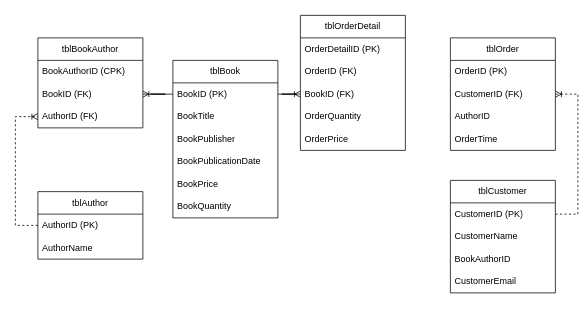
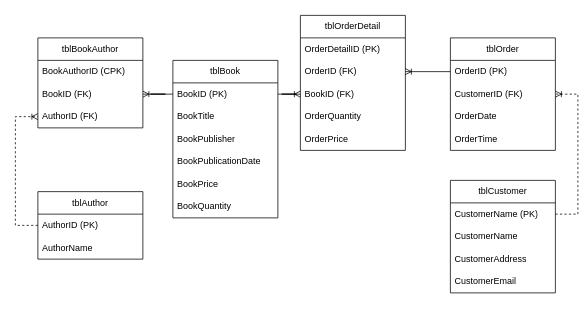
  <mxCell id="0" />
  <mxCell id="1" parent="0" />
  <mxCell id="2" value="tblBook" style="swimlane;fontStyle=0;childLayout=stackLayout;horizontal=1;startSize=30;horizontalStack=0;resizeParent=1;resizeParentMax=0;resizeLast=0;collapsible=1;marginBottom=0;whiteSpace=wrap;html=1;" parent="1" vertex="1"><mxGeometry x="230" y="80" width="140" height="210" as="geometry" /></mxCell>
  <mxCell id="3" value="BookID (PK)" style="text;strokeColor=none;fillColor=none;align=left;verticalAlign=middle;spacingLeft=4;spacingRight=4;overflow=hidden;points=[[0,0.5],[1,0.5]];portConstraint=eastwest;rotatable=0;whiteSpace=wrap;html=1;" parent="2" vertex="1"><mxGeometry y="30" width="140" height="30" as="geometry" /></mxCell>
  <mxCell id="4" value="BookTitle" style="text;strokeColor=none;fillColor=none;align=left;verticalAlign=middle;spacingLeft=4;spacingRight=4;overflow=hidden;points=[[0,0.5],[1,0.5]];portConstraint=eastwest;rotatable=0;whiteSpace=wrap;html=1;" parent="2" vertex="1"><mxGeometry y="60" width="140" height="30" as="geometry" /></mxCell>
  <mxCell id="5" value="BookPublisher" style="text;strokeColor=none;fillColor=none;align=left;verticalAlign=middle;spacingLeft=4;spacingRight=4;overflow=hidden;points=[[0,0.5],[1,0.5]];portConstraint=eastwest;rotatable=0;whiteSpace=wrap;html=1;" parent="2" vertex="1"><mxGeometry y="90" width="140" height="30" as="geometry" /></mxCell>
  <mxCell id="6" value="BookPublicationDate" style="text;strokeColor=none;fillColor=none;align=left;verticalAlign=middle;spacingLeft=4;spacingRight=4;overflow=hidden;points=[[0,0.5],[1,0.5]];portConstraint=eastwest;rotatable=0;whiteSpace=wrap;html=1;" parent="2" vertex="1"><mxGeometry y="120" width="140" height="30" as="geometry" /></mxCell>
  <mxCell id="7" value="BookPrice" style="text;strokeColor=none;fillColor=none;align=left;verticalAlign=middle;spacingLeft=4;spacingRight=4;overflow=hidden;points=[[0,0.5],[1,0.5]];portConstraint=eastwest;rotatable=0;whiteSpace=wrap;html=1;" parent="2" vertex="1"><mxGeometry y="150" width="140" height="30" as="geometry" /></mxCell>
  <mxCell id="8" value="BookQuantity" style="text;strokeColor=none;fillColor=none;align=left;verticalAlign=middle;spacingLeft=4;spacingRight=4;overflow=hidden;points=[[0,0.5],[1,0.5]];portConstraint=eastwest;rotatable=0;whiteSpace=wrap;html=1;" parent="2" vertex="1"><mxGeometry y="180" width="140" height="30" as="geometry" /></mxCell>
  <mxCell id="9" value="tblAuthor" style="swimlane;fontStyle=0;childLayout=stackLayout;horizontal=1;startSize=30;horizontalStack=0;resizeParent=1;resizeParentMax=0;resizeLast=0;collapsible=1;marginBottom=0;whiteSpace=wrap;html=1;" parent="1" vertex="1"><mxGeometry x="50" y="255" width="140" height="90" as="geometry" /></mxCell>
  <mxCell id="10" value="&lt;div&gt;AuthorID (PK)&lt;/div&gt;" style="text;strokeColor=none;fillColor=none;align=left;verticalAlign=middle;spacingLeft=4;spacingRight=4;overflow=hidden;points=[[0,0.5],[1,0.5]];portConstraint=eastwest;rotatable=0;whiteSpace=wrap;html=1;" parent="9" vertex="1"><mxGeometry y="30" width="140" height="30" as="geometry" /></mxCell>
  <mxCell id="11" value="&lt;div&gt;AuthorName&lt;/div&gt;" style="text;strokeColor=none;fillColor=none;align=left;verticalAlign=middle;spacingLeft=4;spacingRight=4;overflow=hidden;points=[[0,0.5],[1,0.5]];portConstraint=eastwest;rotatable=0;whiteSpace=wrap;html=1;" parent="9" vertex="1"><mxGeometry y="60" width="140" height="30" as="geometry" /></mxCell>
  <mxCell id="12" value="tblOrder" style="swimlane;fontStyle=0;childLayout=stackLayout;horizontal=1;startSize=30;horizontalStack=0;resizeParent=1;resizeParentMax=0;resizeLast=0;collapsible=1;marginBottom=0;whiteSpace=wrap;html=1;" parent="1" vertex="1"><mxGeometry x="600" y="50" width="140" height="150" as="geometry" /></mxCell>
  <mxCell id="13" value="&lt;div&gt;OrderID (PK)&lt;/div&gt;" style="text;strokeColor=none;fillColor=none;align=left;verticalAlign=middle;spacingLeft=4;spacingRight=4;overflow=hidden;points=[[0,0.5],[1,0.5]];portConstraint=eastwest;rotatable=0;whiteSpace=wrap;html=1;" parent="12" vertex="1"><mxGeometry y="30" width="140" height="30" as="geometry" /></mxCell>
  <mxCell id="14" value="&lt;div&gt;CustomerID (FK)&lt;/div&gt;" style="text;strokeColor=none;fillColor=none;align=left;verticalAlign=middle;spacingLeft=4;spacingRight=4;overflow=hidden;points=[[0,0.5],[1,0.5]];portConstraint=eastwest;rotatable=0;whiteSpace=wrap;html=1;" parent="12" vertex="1"><mxGeometry y="60" width="140" height="30" as="geometry" /></mxCell>
- <mxCell id="15" value="AuthorID" style="text;strokeColor=none;fillColor=none;align=left;verticalAlign=middle;spacingLeft=4;spacingRight=4;overflow=hidden;points=[[0,0.5],[1,0.5]];portConstraint=eastwest;rotatable=0;whiteSpace=wrap;html=1;" parent="12" vertex="1"><mxGeometry y="90" width="140" height="30" as="geometry" /></mxCell>
+ <mxCell id="15" value="OrderDate" style="text;strokeColor=none;fillColor=none;align=left;verticalAlign=middle;spacingLeft=4;spacingRight=4;overflow=hidden;points=[[0,0.5],[1,0.5]];portConstraint=eastwest;rotatable=0;whiteSpace=wrap;html=1;" parent="12" vertex="1"><mxGeometry y="90" width="140" height="30" as="geometry" /></mxCell>
  <mxCell id="16" value="OrderTime" style="text;strokeColor=none;fillColor=none;align=left;verticalAlign=middle;spacingLeft=4;spacingRight=4;overflow=hidden;points=[[0,0.5],[1,0.5]];portConstraint=eastwest;rotatable=0;whiteSpace=wrap;html=1;" parent="12" vertex="1"><mxGeometry y="120" width="140" height="30" as="geometry" /></mxCell>
  <mxCell id="17" value="tblOrderDetail" style="swimlane;fontStyle=0;childLayout=stackLayout;horizontal=1;startSize=30;horizontalStack=0;resizeParent=1;resizeParentMax=0;resizeLast=0;collapsible=1;marginBottom=0;whiteSpace=wrap;html=1;" parent="1" vertex="1"><mxGeometry x="400" y="20" width="140" height="180" as="geometry" /></mxCell>
  <mxCell id="18" value="&lt;div&gt;OrderDetailID (PK)&lt;/div&gt;" style="text;strokeColor=none;fillColor=none;align=left;verticalAlign=middle;spacingLeft=4;spacingRight=4;overflow=hidden;points=[[0,0.5],[1,0.5]];portConstraint=eastwest;rotatable=0;whiteSpace=wrap;html=1;" parent="17" vertex="1"><mxGeometry y="30" width="140" height="30" as="geometry" /></mxCell>
  <mxCell id="19" value="&lt;div&gt;OrderID (FK)&lt;/div&gt;" style="text;strokeColor=none;fillColor=none;align=left;verticalAlign=middle;spacingLeft=4;spacingRight=4;overflow=hidden;points=[[0,0.5],[1,0.5]];portConstraint=eastwest;rotatable=0;whiteSpace=wrap;html=1;" parent="17" vertex="1"><mxGeometry y="60" width="140" height="30" as="geometry" /></mxCell>
  <mxCell id="20" value="&lt;div&gt;BookID (FK)&lt;/div&gt;" style="text;strokeColor=none;fillColor=none;align=left;verticalAlign=middle;spacingLeft=4;spacingRight=4;overflow=hidden;points=[[0,0.5],[1,0.5]];portConstraint=eastwest;rotatable=0;whiteSpace=wrap;html=1;" parent="17" vertex="1"><mxGeometry y="90" width="140" height="30" as="geometry" /></mxCell>
  <mxCell id="21" value="OrderQuantity" style="text;strokeColor=none;fillColor=none;align=left;verticalAlign=middle;spacingLeft=4;spacingRight=4;overflow=hidden;points=[[0,0.5],[1,0.5]];portConstraint=eastwest;rotatable=0;whiteSpace=wrap;html=1;" parent="17" vertex="1"><mxGeometry y="120" width="140" height="30" as="geometry" /></mxCell>
  <mxCell id="22" value="OrderPrice" style="text;strokeColor=none;fillColor=none;align=left;verticalAlign=middle;spacingLeft=4;spacingRight=4;overflow=hidden;points=[[0,0.5],[1,0.5]];portConstraint=eastwest;rotatable=0;whiteSpace=wrap;html=1;" parent="17" vertex="1"><mxGeometry y="150" width="140" height="30" as="geometry" /></mxCell>
  <mxCell id="23" value="tblCustomer" style="swimlane;fontStyle=0;childLayout=stackLayout;horizontal=1;startSize=30;horizontalStack=0;resizeParent=1;resizeParentMax=0;resizeLast=0;collapsible=1;marginBottom=0;whiteSpace=wrap;html=1;" parent="1" vertex="1"><mxGeometry x="600" y="240" width="140" height="150" as="geometry" /></mxCell>
- <mxCell id="24" value="&lt;div&gt;CustomerID (PK)&lt;/div&gt;" style="text;strokeColor=none;fillColor=none;align=left;verticalAlign=middle;spacingLeft=4;spacingRight=4;overflow=hidden;points=[[0,0.5],[1,0.5]];portConstraint=eastwest;rotatable=0;whiteSpace=wrap;html=1;" parent="23" vertex="1"><mxGeometry y="30" width="140" height="30" as="geometry" /></mxCell>
+ <mxCell id="24" value="&lt;div&gt;CustomerName (PK)&lt;/div&gt;" style="text;strokeColor=none;fillColor=none;align=left;verticalAlign=middle;spacingLeft=4;spacingRight=4;overflow=hidden;points=[[0,0.5],[1,0.5]];portConstraint=eastwest;rotatable=0;whiteSpace=wrap;html=1;" parent="23" vertex="1"><mxGeometry y="30" width="140" height="30" as="geometry" /></mxCell>
  <mxCell id="25" value="CustomerName" style="text;strokeColor=none;fillColor=none;align=left;verticalAlign=middle;spacingLeft=4;spacingRight=4;overflow=hidden;points=[[0,0.5],[1,0.5]];portConstraint=eastwest;rotatable=0;whiteSpace=wrap;html=1;" parent="23" vertex="1"><mxGeometry y="60" width="140" height="30" as="geometry" /></mxCell>
- <mxCell id="26" value="BookAuthorID" style="text;strokeColor=none;fillColor=none;align=left;verticalAlign=middle;spacingLeft=4;spacingRight=4;overflow=hidden;points=[[0,0.5],[1,0.5]];portConstraint=eastwest;rotatable=0;whiteSpace=wrap;html=1;" parent="23" vertex="1"><mxGeometry y="90" width="140" height="30" as="geometry" /></mxCell>
+ <mxCell id="26" value="CustomerAddress" style="text;strokeColor=none;fillColor=none;align=left;verticalAlign=middle;spacingLeft=4;spacingRight=4;overflow=hidden;points=[[0,0.5],[1,0.5]];portConstraint=eastwest;rotatable=0;whiteSpace=wrap;html=1;" parent="23" vertex="1"><mxGeometry y="90" width="140" height="30" as="geometry" /></mxCell>
  <mxCell id="27" value="CustomerEmail" style="text;strokeColor=none;fillColor=none;align=left;verticalAlign=middle;spacingLeft=4;spacingRight=4;overflow=hidden;points=[[0,0.5],[1,0.5]];portConstraint=eastwest;rotatable=0;whiteSpace=wrap;html=1;" parent="23" vertex="1"><mxGeometry y="120" width="140" height="30" as="geometry" /></mxCell>
  <mxCell id="28" value="tblBookAuthor" style="swimlane;fontStyle=0;childLayout=stackLayout;horizontal=1;startSize=30;horizontalStack=0;resizeParent=1;resizeParentMax=0;resizeLast=0;collapsible=1;marginBottom=0;whiteSpace=wrap;html=1;" parent="1" vertex="1"><mxGeometry x="50" y="50" width="140" height="120" as="geometry" /></mxCell>
  <mxCell id="29" value="BookAuthorID (CPK)" style="text;strokeColor=none;fillColor=none;align=left;verticalAlign=middle;spacingLeft=4;spacingRight=4;overflow=hidden;points=[[0,0.5],[1,0.5]];portConstraint=eastwest;rotatable=0;whiteSpace=wrap;html=1;" parent="28" vertex="1"><mxGeometry y="30" width="140" height="30" as="geometry" /></mxCell>
  <mxCell id="30" value="BookID (FK)" style="text;strokeColor=none;fillColor=none;align=left;verticalAlign=middle;spacingLeft=4;spacingRight=4;overflow=hidden;points=[[0,0.5],[1,0.5]];portConstraint=eastwest;rotatable=0;whiteSpace=wrap;html=1;" parent="28" vertex="1"><mxGeometry y="60" width="140" height="30" as="geometry" /></mxCell>
  <mxCell id="31" value="AuthorID (FK)" style="text;strokeColor=none;fillColor=none;align=left;verticalAlign=middle;spacingLeft=4;spacingRight=4;overflow=hidden;points=[[0,0.5],[1,0.5]];portConstraint=eastwest;rotatable=0;whiteSpace=wrap;html=1;" parent="28" vertex="1"><mxGeometry y="90" width="140" height="30" as="geometry" /></mxCell>
  <mxCell id="32" value="" style="edgeStyle=entityRelationEdgeStyle;fontSize=12;html=1;endArrow=ERoneToMany;rounded=0;exitX=0;exitY=0.5;exitDx=0;exitDy=0;entryX=1;entryY=0.5;entryDx=0;entryDy=0;" parent="1" source="3" target="30" edge="1"><mxGeometry width="100" height="100" relative="1" as="geometry"><mxPoint x="410" y="420" as="sourcePoint" /><mxPoint x="510" y="320" as="targetPoint" /></mxGeometry></mxCell>
  <mxCell id="33" value="" style="edgeStyle=orthogonalEdgeStyle;fontSize=12;html=1;endArrow=ERoneToMany;rounded=0;entryX=0;entryY=0.5;entryDx=0;entryDy=0;exitX=0;exitY=0.5;exitDx=0;exitDy=0;dashed=1;" parent="1" source="10" target="31" edge="1"><mxGeometry width="100" height="100" relative="1" as="geometry"><mxPoint x="-10" y="310" as="sourcePoint" /><mxPoint x="40" y="130" as="targetPoint" /><Array as="points"><mxPoint x="20" y="300" /><mxPoint x="20" y="155" /></Array></mxGeometry></mxCell>
+ <mxCell id="34" value="" style="edgeStyle=orthogonalEdgeStyle;fontSize=12;html=1;endArrow=ERoneToMany;rounded=0;entryX=1;entryY=0.5;entryDx=0;entryDy=0;exitX=0;exitY=0.5;exitDx=0;exitDy=0;" parent="1" source="13" target="19" edge="1"><mxGeometry width="100" height="100" relative="1" as="geometry"><mxPoint x="470" y="200" as="sourcePoint" /><mxPoint x="570" y="100" as="targetPoint" /></mxGeometry></mxCell>
  <mxCell id="35" value="" style="edgeStyle=entityRelationEdgeStyle;fontSize=12;html=1;endArrow=ERoneToMany;rounded=0;exitX=1;exitY=0.5;exitDx=0;exitDy=0;entryX=1;entryY=0.5;entryDx=0;entryDy=0;dashed=1;" parent="1" source="24" target="14" edge="1"><mxGeometry width="100" height="100" relative="1" as="geometry"><mxPoint x="320" y="280" as="sourcePoint" /><mxPoint x="420" y="180" as="targetPoint" /></mxGeometry></mxCell>
  <mxCell id="36" value="" style="edgeStyle=entityRelationEdgeStyle;fontSize=12;html=1;endArrow=ERoneToMany;exitX=1;exitY=0.5;exitDx=0;exitDy=0;entryX=0;entryY=0.5;entryDx=0;entryDy=0;" parent="1" source="3" target="20" edge="1"><mxGeometry width="100" height="100" relative="1" as="geometry"><mxPoint x="400" y="260" as="sourcePoint" /><mxPoint x="500" y="160" as="targetPoint" /></mxGeometry></mxCell>
